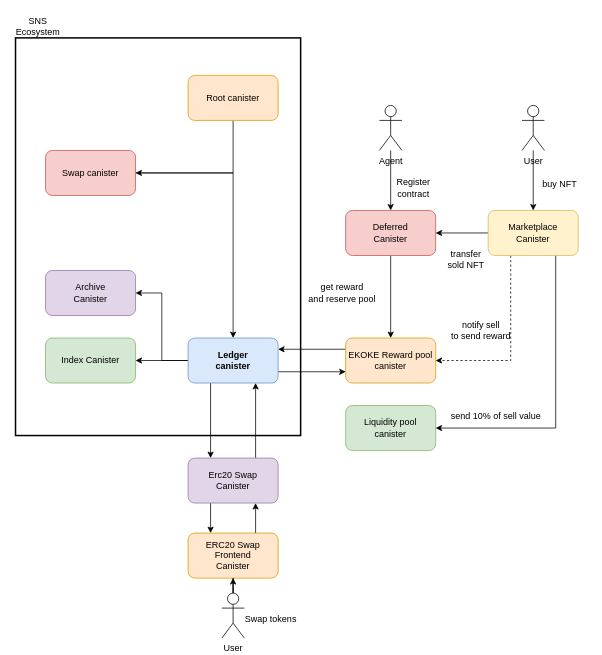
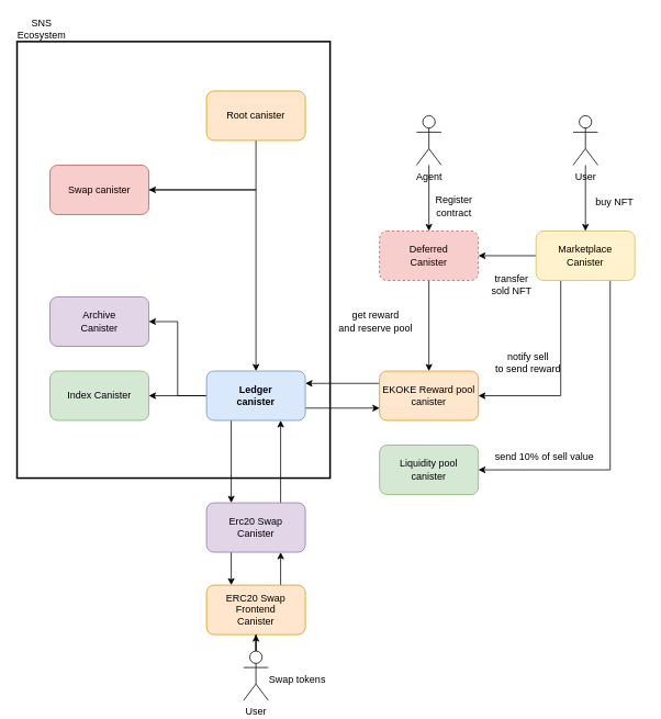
  <mxCell id="0" />
  <mxCell id="1" parent="0" />
  <mxCell id="2" value="" style="rounded=0;whiteSpace=wrap;html=1;labelBackgroundColor=none;fillColor=none;align=left;strokeWidth=2;" vertex="1" parent="1"><mxGeometry x="20" y="50" width="380" height="530" as="geometry" /></mxCell>
  <mxCell id="3" value="SNS Ecosystem" style="text;html=1;align=center;verticalAlign=middle;whiteSpace=wrap;rounded=0;" vertex="1" parent="1"><mxGeometry x="20" y="20" width="60" height="30" as="geometry" /></mxCell>
  <mxCell id="4" style="edgeStyle=orthogonalEdgeStyle;rounded=0;orthogonalLoop=1;jettySize=auto;html=1;exitX=0.5;exitY=1;exitDx=0;exitDy=0;entryX=1;entryY=0.5;entryDx=0;entryDy=0;" edge="1" parent="1" source="5" target="7"><mxGeometry relative="1" as="geometry" /></mxCell>
- <mxCell id="5" value="Root canister" style="rounded=1;whiteSpace=wrap;html=1;fillColor=#ffe6cc;strokeColor=#d79b00;" vertex="1" parent="1"><mxGeometry x="250" y="100" width="120" height="60" as="geometry" /></mxCell>
+ <mxCell id="5" value="Root canister" style="rounded=1;whiteSpace=wrap;html=1;fillColor=#ffe6cc;strokeColor=#d79b00;" vertex="1" parent="1"><mxGeometry x="250" y="110" width="120" height="60" as="geometry" /></mxCell>
  <mxCell id="6" style="edgeStyle=orthogonalEdgeStyle;rounded=0;orthogonalLoop=1;jettySize=auto;html=1;exitX=1;exitY=0.5;exitDx=0;exitDy=0;" edge="1" parent="1" source="7" target="12"><mxGeometry relative="1" as="geometry" /></mxCell>
  <mxCell id="7" value="Swap canister" style="rounded=1;whiteSpace=wrap;html=1;fillColor=#f8cecc;strokeColor=#b85450;" vertex="1" parent="1"><mxGeometry x="60" y="200" width="120" height="60" as="geometry" /></mxCell>
  <mxCell id="8" style="edgeStyle=orthogonalEdgeStyle;rounded=0;orthogonalLoop=1;jettySize=auto;html=1;exitX=0;exitY=0.5;exitDx=0;exitDy=0;" edge="1" parent="1" source="12" target="13"><mxGeometry relative="1" as="geometry" /></mxCell>
  <mxCell id="9" style="edgeStyle=orthogonalEdgeStyle;rounded=0;orthogonalLoop=1;jettySize=auto;html=1;exitX=0;exitY=0.5;exitDx=0;exitDy=0;entryX=1;entryY=0.5;entryDx=0;entryDy=0;" edge="1" parent="1" source="12" target="14"><mxGeometry relative="1" as="geometry" /></mxCell>
  <mxCell id="10" style="edgeStyle=orthogonalEdgeStyle;rounded=0;orthogonalLoop=1;jettySize=auto;html=1;exitX=1;exitY=0.75;exitDx=0;exitDy=0;entryX=0;entryY=0.75;entryDx=0;entryDy=0;" edge="1" parent="1" source="12" target="16"><mxGeometry relative="1" as="geometry" /></mxCell>
  <mxCell id="11" style="edgeStyle=orthogonalEdgeStyle;rounded=0;orthogonalLoop=1;jettySize=auto;html=1;exitX=0.25;exitY=1;exitDx=0;exitDy=0;entryX=0.25;entryY=0;entryDx=0;entryDy=0;" edge="1" parent="1" source="12" target="36"><mxGeometry relative="1" as="geometry" /></mxCell>
  <mxCell id="12" value="Ledger&lt;br&gt;canister" style="rounded=1;whiteSpace=wrap;html=1;fillColor=#dae8fc;strokeColor=#6c8ebf;fontStyle=1" vertex="1" parent="1"><mxGeometry x="250" y="450" width="120" height="60" as="geometry" /></mxCell>
  <mxCell id="13" value="Index Canister" style="rounded=1;whiteSpace=wrap;html=1;fillColor=#d5e8d4;strokeColor=#82b366;" vertex="1" parent="1"><mxGeometry x="60" y="450" width="120" height="60" as="geometry" /></mxCell>
  <mxCell id="14" value="Archive&lt;br&gt;Canister" style="rounded=1;whiteSpace=wrap;html=1;fillColor=#e1d5e7;strokeColor=#9673a6;" vertex="1" parent="1"><mxGeometry x="60" y="360" width="120" height="60" as="geometry" /></mxCell>
  <mxCell id="15" style="edgeStyle=orthogonalEdgeStyle;rounded=0;orthogonalLoop=1;jettySize=auto;html=1;exitX=0;exitY=0.25;exitDx=0;exitDy=0;entryX=1;entryY=0.25;entryDx=0;entryDy=0;" edge="1" parent="1" source="16" target="12"><mxGeometry relative="1" as="geometry" /></mxCell>
  <mxCell id="16" value="EKOKE Reward pool&lt;br&gt;canister" style="rounded=1;whiteSpace=wrap;html=1;fillColor=#ffe6cc;strokeColor=#d79b00;" vertex="1" parent="1"><mxGeometry x="460" y="450" width="120" height="60" as="geometry" /></mxCell>
  <mxCell id="17" style="edgeStyle=orthogonalEdgeStyle;rounded=0;orthogonalLoop=1;jettySize=auto;html=1;exitX=0.5;exitY=1;exitDx=0;exitDy=0;" edge="1" parent="1" source="18" target="16"><mxGeometry relative="1" as="geometry" /></mxCell>
- <mxCell id="18" value="Deferred&lt;br&gt;Canister" style="rounded=1;whiteSpace=wrap;html=1;fillColor=#f8cecc;strokeColor=#b85450;" vertex="1" parent="1"><mxGeometry x="460" y="280" width="120" height="60" as="geometry" /></mxCell>
+ <mxCell id="18" value="Deferred&lt;br&gt;Canister" style="rounded=1;whiteSpace=wrap;html=1;fillColor=#f8cecc;strokeColor=#b85450;dashed=1;" vertex="1" parent="1"><mxGeometry x="460" y="280" width="120" height="60" as="geometry" /></mxCell>
  <mxCell id="19" value="get reward &lt;br&gt;and reserve pool" style="text;html=1;align=center;verticalAlign=middle;resizable=0;points=[];autosize=1;strokeColor=none;fillColor=none;" vertex="1" parent="1"><mxGeometry x="400" y="370" width="110" height="40" as="geometry" /></mxCell>
- <mxCell id="20" style="edgeStyle=orthogonalEdgeStyle;rounded=0;orthogonalLoop=1;jettySize=auto;html=1;exitX=0.25;exitY=1;exitDx=0;exitDy=0;entryX=1;entryY=0.5;entryDx=0;entryDy=0;dashed=1;" edge="1" parent="1" source="23" target="16"><mxGeometry relative="1" as="geometry" /></mxCell>
+ <mxCell id="20" style="edgeStyle=orthogonalEdgeStyle;rounded=0;orthogonalLoop=1;jettySize=auto;html=1;exitX=0.25;exitY=1;exitDx=0;exitDy=0;entryX=1;entryY=0.5;entryDx=0;entryDy=0;" edge="1" parent="1" source="23" target="16"><mxGeometry relative="1" as="geometry" /></mxCell>
  <mxCell id="21" style="edgeStyle=orthogonalEdgeStyle;rounded=0;orthogonalLoop=1;jettySize=auto;html=1;exitX=0;exitY=0.5;exitDx=0;exitDy=0;entryX=1;entryY=0.5;entryDx=0;entryDy=0;" edge="1" parent="1" source="23" target="18"><mxGeometry relative="1" as="geometry" /></mxCell>
  <mxCell id="22" style="edgeStyle=orthogonalEdgeStyle;rounded=0;orthogonalLoop=1;jettySize=auto;html=1;exitX=0.75;exitY=1;exitDx=0;exitDy=0;entryX=1;entryY=0.5;entryDx=0;entryDy=0;" edge="1" parent="1" source="23" target="26"><mxGeometry relative="1" as="geometry" /></mxCell>
  <mxCell id="23" value="Marketplace&lt;br&gt;Canister" style="rounded=1;whiteSpace=wrap;html=1;fillColor=#fff2cc;strokeColor=#d6b656;" vertex="1" parent="1"><mxGeometry x="650" y="280" width="120" height="60" as="geometry" /></mxCell>
  <mxCell id="24" value="transfer &lt;br&gt;sold NFT" style="text;html=1;align=center;verticalAlign=middle;resizable=0;points=[];autosize=1;strokeColor=none;fillColor=none;" vertex="1" parent="1"><mxGeometry x="585" y="325" width="70" height="40" as="geometry" /></mxCell>
  <mxCell id="25" value="notify sell&lt;br&gt;to send reward" style="text;html=1;align=center;verticalAlign=middle;resizable=0;points=[];autosize=1;strokeColor=none;fillColor=none;" vertex="1" parent="1"><mxGeometry x="590" y="420" width="100" height="40" as="geometry" /></mxCell>
  <mxCell id="26" value="Liquidity pool&lt;br&gt;canister" style="rounded=1;whiteSpace=wrap;html=1;fillColor=#d5e8d4;strokeColor=#82b366;" vertex="1" parent="1"><mxGeometry x="460" y="540" width="120" height="60" as="geometry" /></mxCell>
  <mxCell id="27" value="send 10% of sell value" style="text;html=1;align=center;verticalAlign=middle;resizable=0;points=[];autosize=1;strokeColor=none;fillColor=none;" vertex="1" parent="1"><mxGeometry x="590" y="540" width="140" height="30" as="geometry" /></mxCell>
  <mxCell id="28" value="" style="edgeStyle=orthogonalEdgeStyle;rounded=0;orthogonalLoop=1;jettySize=auto;html=1;" edge="1" parent="1" source="29" target="23"><mxGeometry relative="1" as="geometry" /></mxCell>
  <mxCell id="29" value="User" style="shape=umlActor;verticalLabelPosition=bottom;verticalAlign=top;html=1;outlineConnect=0;" vertex="1" parent="1"><mxGeometry x="695" y="140" width="30" height="60" as="geometry" /></mxCell>
  <mxCell id="30" value="buy NFT" style="text;html=1;align=center;verticalAlign=middle;resizable=0;points=[];autosize=1;strokeColor=none;fillColor=none;" vertex="1" parent="1"><mxGeometry x="710" y="230" width="70" height="30" as="geometry" /></mxCell>
  <mxCell id="31" value="" style="edgeStyle=orthogonalEdgeStyle;rounded=0;orthogonalLoop=1;jettySize=auto;html=1;" edge="1" parent="1" source="32" target="18"><mxGeometry relative="1" as="geometry" /></mxCell>
  <mxCell id="32" value="Agent" style="shape=umlActor;verticalLabelPosition=bottom;verticalAlign=top;html=1;outlineConnect=0;" vertex="1" parent="1"><mxGeometry x="505" y="140" width="30" height="60" as="geometry" /></mxCell>
  <mxCell id="33" value="Register&lt;br&gt;contract" style="text;html=1;align=center;verticalAlign=middle;resizable=0;points=[];autosize=1;strokeColor=none;fillColor=none;" vertex="1" parent="1"><mxGeometry x="515" y="230" width="70" height="40" as="geometry" /></mxCell>
  <mxCell id="34" style="edgeStyle=orthogonalEdgeStyle;rounded=0;orthogonalLoop=1;jettySize=auto;html=1;exitX=0.75;exitY=0;exitDx=0;exitDy=0;entryX=0.75;entryY=1;entryDx=0;entryDy=0;" edge="1" parent="1" source="36" target="12"><mxGeometry relative="1" as="geometry" /></mxCell>
  <mxCell id="35" style="edgeStyle=orthogonalEdgeStyle;rounded=0;orthogonalLoop=1;jettySize=auto;html=1;exitX=0.25;exitY=1;exitDx=0;exitDy=0;entryX=0.25;entryY=0;entryDx=0;entryDy=0;" edge="1" parent="1" source="36" target="38"><mxGeometry relative="1" as="geometry" /></mxCell>
  <mxCell id="36" value="Erc20 Swap&lt;br&gt;Canister" style="rounded=1;whiteSpace=wrap;html=1;fillColor=#e1d5e7;strokeColor=#9673a6;" vertex="1" parent="1"><mxGeometry x="250" y="610" width="120" height="60" as="geometry" /></mxCell>
  <mxCell id="37" style="edgeStyle=orthogonalEdgeStyle;rounded=0;orthogonalLoop=1;jettySize=auto;html=1;exitX=0.75;exitY=0;exitDx=0;exitDy=0;entryX=0.75;entryY=1;entryDx=0;entryDy=0;" edge="1" parent="1" source="38" target="36"><mxGeometry relative="1" as="geometry" /></mxCell>
  <mxCell id="38" value="ERC20 Swap&lt;div&gt;Frontend&lt;br&gt;Canister&lt;/div&gt;" style="rounded=1;whiteSpace=wrap;html=1;fillColor=#ffe6cc;strokeColor=#d79b00;" vertex="1" parent="1"><mxGeometry x="250" y="710" width="120" height="60" as="geometry" /></mxCell>
  <mxCell id="39" style="edgeStyle=orthogonalEdgeStyle;rounded=0;orthogonalLoop=1;jettySize=auto;html=1;exitX=0.5;exitY=0;exitDx=0;exitDy=0;exitPerimeter=0;" edge="1" parent="1" source="40" target="38"><mxGeometry relative="1" as="geometry" /></mxCell>
  <mxCell id="40" value="User" style="shape=umlActor;verticalLabelPosition=bottom;verticalAlign=top;html=1;outlineConnect=0;" vertex="1" parent="1"><mxGeometry x="295" y="790" width="30" height="60" as="geometry" /></mxCell>
  <mxCell id="41" value="Swap tokens" style="text;html=1;align=center;verticalAlign=middle;resizable=0;points=[];autosize=1;strokeColor=none;fillColor=none;" vertex="1" parent="1"><mxGeometry x="315" y="810" width="90" height="30" as="geometry" /></mxCell>
